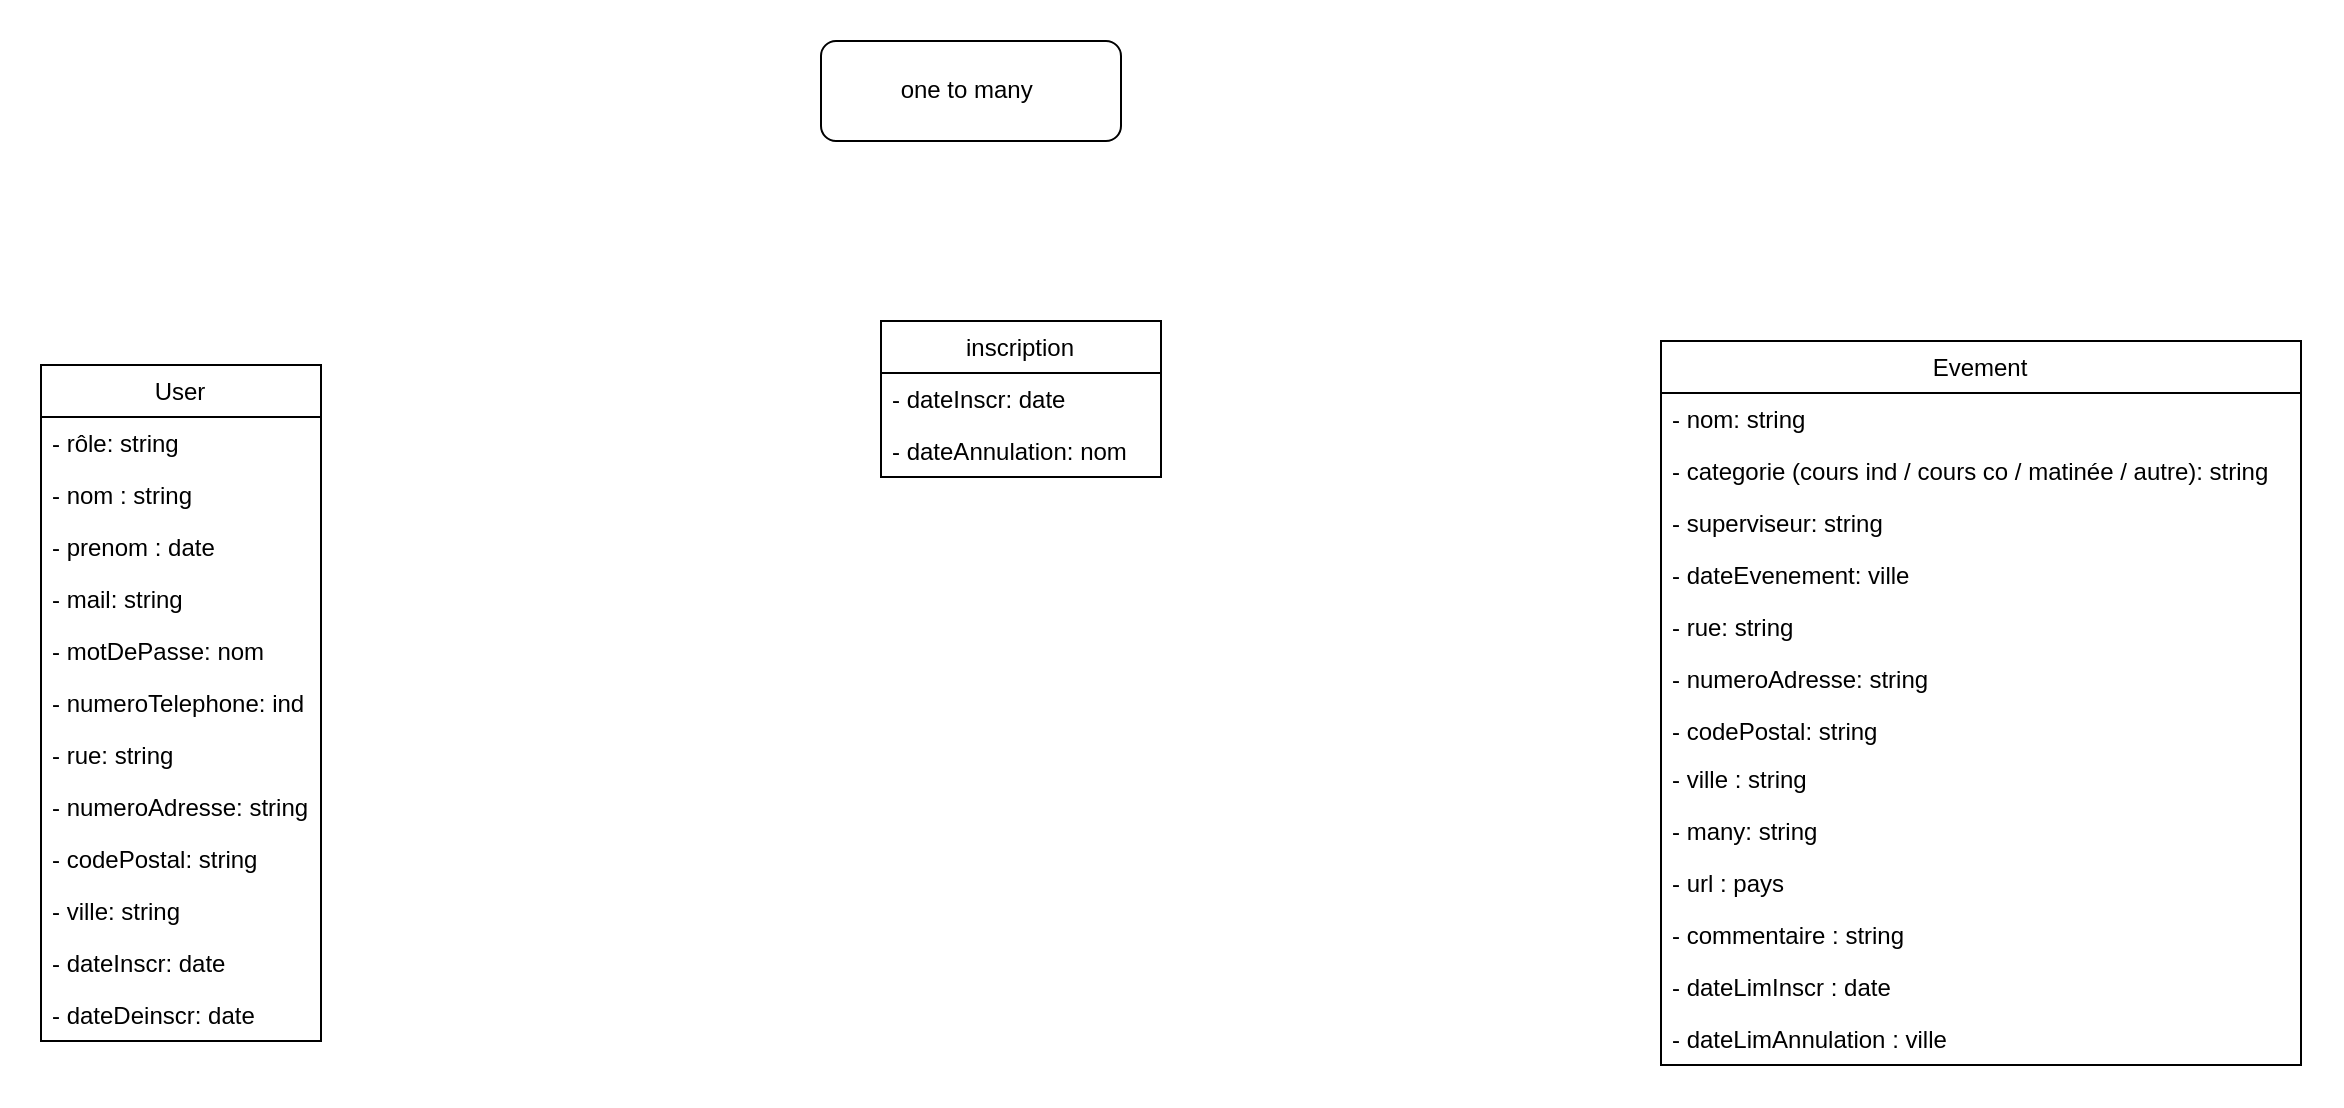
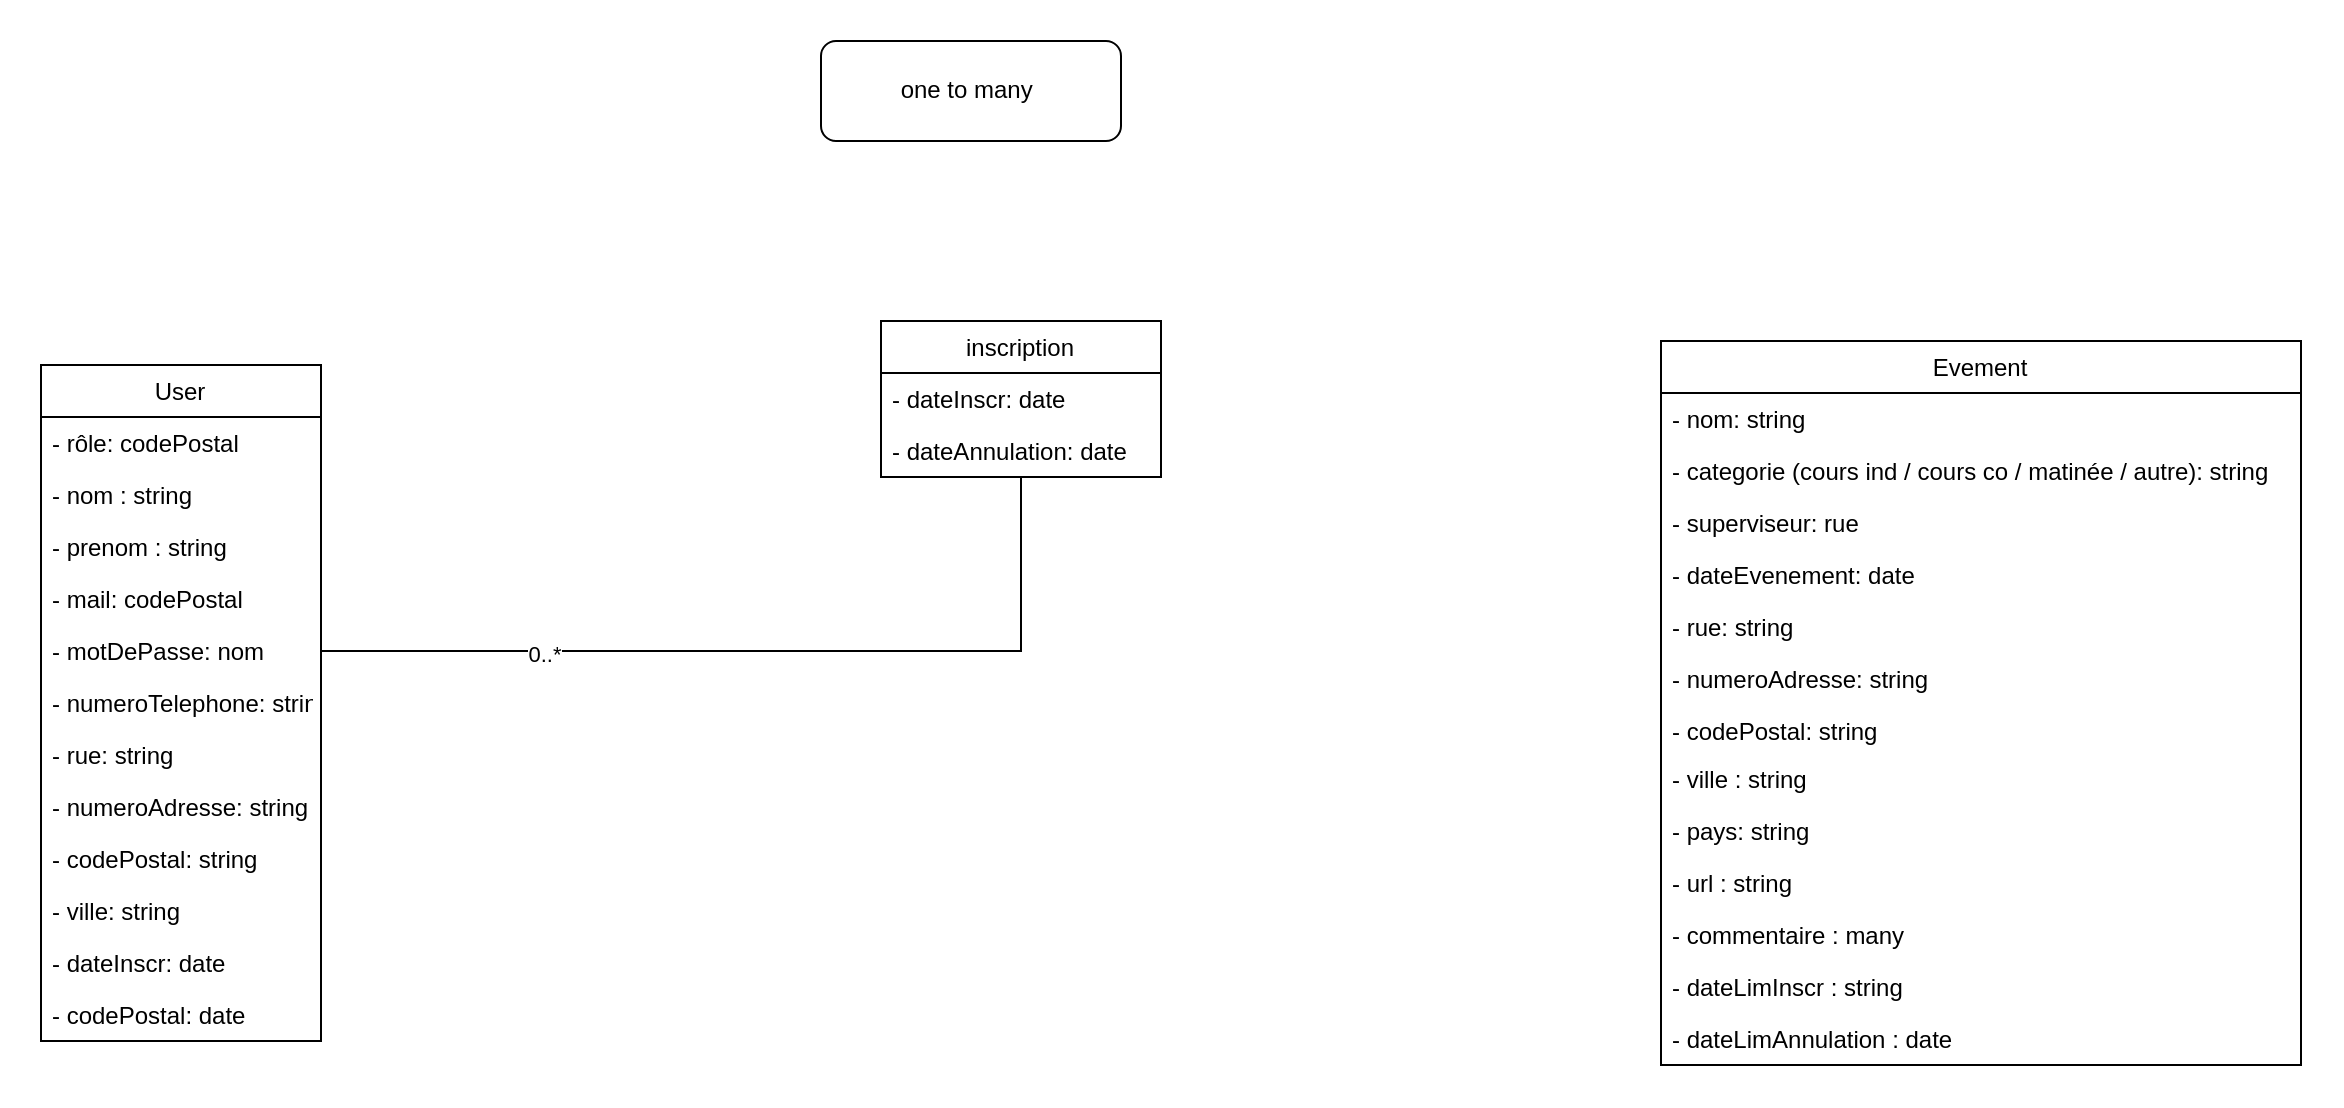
  <mxCell id="0" />
  <mxCell id="1" parent="0" />
  <mxCell id="2" value="User" style="swimlane;fontStyle=0;childLayout=stackLayout;horizontal=1;startSize=26;fillColor=none;horizontalStack=0;resizeParent=1;resizeParentMax=0;resizeLast=0;collapsible=1;marginBottom=0;" parent="1" vertex="1"><mxGeometry x="20" y="182" width="140" height="338" as="geometry" /></mxCell>
- <mxCell id="3" value="- rôle: string" style="text;strokeColor=none;fillColor=none;align=left;verticalAlign=top;spacingLeft=4;spacingRight=4;overflow=hidden;rotatable=0;points=[[0,0.5],[1,0.5]];portConstraint=eastwest;" parent="2" vertex="1"><mxGeometry y="26" width="140" height="26" as="geometry" /></mxCell>
+ <mxCell id="3" value="- rôle: codePostal" style="text;strokeColor=none;fillColor=none;align=left;verticalAlign=top;spacingLeft=4;spacingRight=4;overflow=hidden;rotatable=0;points=[[0,0.5],[1,0.5]];portConstraint=eastwest;" parent="2" vertex="1"><mxGeometry y="26" width="140" height="26" as="geometry" /></mxCell>
  <mxCell id="4" value="- nom : string" style="text;strokeColor=none;fillColor=none;align=left;verticalAlign=top;spacingLeft=4;spacingRight=4;overflow=hidden;rotatable=0;points=[[0,0.5],[1,0.5]];portConstraint=eastwest;" parent="2" vertex="1"><mxGeometry y="52" width="140" height="26" as="geometry" /></mxCell>
- <mxCell id="5" value="- prenom : date" style="text;strokeColor=none;fillColor=none;align=left;verticalAlign=top;spacingLeft=4;spacingRight=4;overflow=hidden;rotatable=0;points=[[0,0.5],[1,0.5]];portConstraint=eastwest;" parent="2" vertex="1"><mxGeometry y="78" width="140" height="26" as="geometry" /></mxCell>
- <mxCell id="6" value="- mail: string" style="text;strokeColor=none;fillColor=none;align=left;verticalAlign=top;spacingLeft=4;spacingRight=4;overflow=hidden;rotatable=0;points=[[0,0.5],[1,0.5]];portConstraint=eastwest;" parent="2" vertex="1"><mxGeometry y="104" width="140" height="26" as="geometry" /></mxCell>
+ <mxCell id="5" value="- prenom : string" style="text;strokeColor=none;fillColor=none;align=left;verticalAlign=top;spacingLeft=4;spacingRight=4;overflow=hidden;rotatable=0;points=[[0,0.5],[1,0.5]];portConstraint=eastwest;" parent="2" vertex="1"><mxGeometry y="78" width="140" height="26" as="geometry" /></mxCell>
+ <mxCell id="6" value="- mail: codePostal" style="text;strokeColor=none;fillColor=none;align=left;verticalAlign=top;spacingLeft=4;spacingRight=4;overflow=hidden;rotatable=0;points=[[0,0.5],[1,0.5]];portConstraint=eastwest;" parent="2" vertex="1"><mxGeometry y="104" width="140" height="26" as="geometry" /></mxCell>
  <mxCell id="7" value="- motDePasse: nom" style="text;strokeColor=none;fillColor=none;align=left;verticalAlign=top;spacingLeft=4;spacingRight=4;overflow=hidden;rotatable=0;points=[[0,0.5],[1,0.5]];portConstraint=eastwest;" parent="2" vertex="1"><mxGeometry y="130" width="140" height="26" as="geometry" /></mxCell>
- <mxCell id="8" value="- numeroTelephone: ind" style="text;strokeColor=none;fillColor=none;align=left;verticalAlign=top;spacingLeft=4;spacingRight=4;overflow=hidden;rotatable=0;points=[[0,0.5],[1,0.5]];portConstraint=eastwest;" parent="2" vertex="1"><mxGeometry y="156" width="140" height="26" as="geometry" /></mxCell>
+ <mxCell id="8" value="- numeroTelephone: string" style="text;strokeColor=none;fillColor=none;align=left;verticalAlign=top;spacingLeft=4;spacingRight=4;overflow=hidden;rotatable=0;points=[[0,0.5],[1,0.5]];portConstraint=eastwest;" parent="2" vertex="1"><mxGeometry y="156" width="140" height="26" as="geometry" /></mxCell>
  <mxCell id="9" value="- rue: string" style="text;strokeColor=none;fillColor=none;align=left;verticalAlign=top;spacingLeft=4;spacingRight=4;overflow=hidden;rotatable=0;points=[[0,0.5],[1,0.5]];portConstraint=eastwest;" parent="2" vertex="1"><mxGeometry y="182" width="140" height="26" as="geometry" /></mxCell>
  <mxCell id="10" value="- numeroAdresse: string" style="text;strokeColor=none;fillColor=none;align=left;verticalAlign=top;spacingLeft=4;spacingRight=4;overflow=hidden;rotatable=0;points=[[0,0.5],[1,0.5]];portConstraint=eastwest;" parent="2" vertex="1"><mxGeometry y="208" width="140" height="26" as="geometry" /></mxCell>
  <mxCell id="11" value="- codePostal: string" style="text;strokeColor=none;fillColor=none;align=left;verticalAlign=top;spacingLeft=4;spacingRight=4;overflow=hidden;rotatable=0;points=[[0,0.5],[1,0.5]];portConstraint=eastwest;" parent="2" vertex="1"><mxGeometry y="234" width="140" height="26" as="geometry" /></mxCell>
  <mxCell id="12" value="- ville: string" style="text;strokeColor=none;fillColor=none;align=left;verticalAlign=top;spacingLeft=4;spacingRight=4;overflow=hidden;rotatable=0;points=[[0,0.5],[1,0.5]];portConstraint=eastwest;" parent="2" vertex="1"><mxGeometry y="260" width="140" height="26" as="geometry" /></mxCell>
  <mxCell id="13" value="- dateInscr: date " style="text;strokeColor=none;fillColor=none;align=left;verticalAlign=top;spacingLeft=4;spacingRight=4;overflow=hidden;rotatable=0;points=[[0,0.5],[1,0.5]];portConstraint=eastwest;" vertex="1" parent="2"><mxGeometry y="286" width="140" height="26" as="geometry" /></mxCell>
- <mxCell id="14" value="- dateDeinscr: date " style="text;strokeColor=none;fillColor=none;align=left;verticalAlign=top;spacingLeft=4;spacingRight=4;overflow=hidden;rotatable=0;points=[[0,0.5],[1,0.5]];portConstraint=eastwest;" vertex="1" parent="2"><mxGeometry y="312" width="140" height="26" as="geometry" /></mxCell>
+ <mxCell id="14" value="- codePostal: date " style="text;strokeColor=none;fillColor=none;align=left;verticalAlign=top;spacingLeft=4;spacingRight=4;overflow=hidden;rotatable=0;points=[[0,0.5],[1,0.5]];portConstraint=eastwest;" vertex="1" parent="2"><mxGeometry y="312" width="140" height="26" as="geometry" /></mxCell>
  <mxCell id="15" value="Evement" style="swimlane;fontStyle=0;childLayout=stackLayout;horizontal=1;startSize=26;fillColor=none;horizontalStack=0;resizeParent=1;resizeParentMax=0;resizeLast=0;collapsible=1;marginBottom=0;" parent="1" vertex="1"><mxGeometry x="830" y="170" width="320" height="362" as="geometry" /></mxCell>
  <mxCell id="16" value="- nom: string" style="text;strokeColor=none;fillColor=none;align=left;verticalAlign=top;spacingLeft=4;spacingRight=4;overflow=hidden;rotatable=0;points=[[0,0.5],[1,0.5]];portConstraint=eastwest;" parent="15" vertex="1"><mxGeometry y="26" width="320" height="26" as="geometry" /></mxCell>
  <mxCell id="17" value="- categorie (cours ind / cours co / matinée / autre): string" style="text;strokeColor=none;fillColor=none;align=left;verticalAlign=top;spacingLeft=4;spacingRight=4;overflow=hidden;rotatable=0;points=[[0,0.5],[1,0.5]];portConstraint=eastwest;" parent="15" vertex="1"><mxGeometry y="52" width="320" height="26" as="geometry" /></mxCell>
- <mxCell id="18" value="- superviseur: string" style="text;strokeColor=none;fillColor=none;align=left;verticalAlign=top;spacingLeft=4;spacingRight=4;overflow=hidden;rotatable=0;points=[[0,0.5],[1,0.5]];portConstraint=eastwest;" parent="15" vertex="1"><mxGeometry y="78" width="320" height="26" as="geometry" /></mxCell>
- <mxCell id="19" value="- dateEvenement: ville" style="text;strokeColor=none;fillColor=none;align=left;verticalAlign=top;spacingLeft=4;spacingRight=4;overflow=hidden;rotatable=0;points=[[0,0.5],[1,0.5]];portConstraint=eastwest;" parent="15" vertex="1"><mxGeometry y="104" width="320" height="26" as="geometry" /></mxCell>
+ <mxCell id="18" value="- superviseur: rue" style="text;strokeColor=none;fillColor=none;align=left;verticalAlign=top;spacingLeft=4;spacingRight=4;overflow=hidden;rotatable=0;points=[[0,0.5],[1,0.5]];portConstraint=eastwest;" parent="15" vertex="1"><mxGeometry y="78" width="320" height="26" as="geometry" /></mxCell>
+ <mxCell id="19" value="- dateEvenement: date" style="text;strokeColor=none;fillColor=none;align=left;verticalAlign=top;spacingLeft=4;spacingRight=4;overflow=hidden;rotatable=0;points=[[0,0.5],[1,0.5]];portConstraint=eastwest;" parent="15" vertex="1"><mxGeometry y="104" width="320" height="26" as="geometry" /></mxCell>
  <mxCell id="20" value="- rue: string" style="text;strokeColor=none;fillColor=none;align=left;verticalAlign=top;spacingLeft=4;spacingRight=4;overflow=hidden;rotatable=0;points=[[0,0.5],[1,0.5]];portConstraint=eastwest;" parent="15" vertex="1"><mxGeometry y="130" width="320" height="26" as="geometry" /></mxCell>
  <mxCell id="21" value="- numeroAdresse: string" style="text;strokeColor=none;fillColor=none;align=left;verticalAlign=top;spacingLeft=4;spacingRight=4;overflow=hidden;rotatable=0;points=[[0,0.5],[1,0.5]];portConstraint=eastwest;" parent="15" vertex="1"><mxGeometry y="156" width="320" height="26" as="geometry" /></mxCell>
  <mxCell id="22" value="- codePostal: string" style="text;strokeColor=none;fillColor=none;align=left;verticalAlign=top;spacingLeft=4;spacingRight=4;overflow=hidden;rotatable=0;points=[[0,0.5],[1,0.5]];portConstraint=eastwest;" parent="15" vertex="1"><mxGeometry y="182" width="320" height="24" as="geometry" /></mxCell>
  <mxCell id="23" value="- ville : string" style="text;strokeColor=none;fillColor=none;align=left;verticalAlign=top;spacingLeft=4;spacingRight=4;overflow=hidden;rotatable=0;points=[[0,0.5],[1,0.5]];portConstraint=eastwest;" parent="15" vertex="1"><mxGeometry y="206" width="320" height="26" as="geometry" /></mxCell>
- <mxCell id="24" value="- many: string" style="text;strokeColor=none;fillColor=none;align=left;verticalAlign=top;spacingLeft=4;spacingRight=4;overflow=hidden;rotatable=0;points=[[0,0.5],[1,0.5]];portConstraint=eastwest;" parent="15" vertex="1"><mxGeometry y="232" width="320" height="26" as="geometry" /></mxCell>
- <mxCell id="25" value="- url : pays " style="text;strokeColor=none;fillColor=none;align=left;verticalAlign=top;spacingLeft=4;spacingRight=4;overflow=hidden;rotatable=0;points=[[0,0.5],[1,0.5]];portConstraint=eastwest;" parent="15" vertex="1"><mxGeometry y="258" width="320" height="26" as="geometry" /></mxCell>
- <mxCell id="26" value="- commentaire : string " style="text;strokeColor=none;fillColor=none;align=left;verticalAlign=top;spacingLeft=4;spacingRight=4;overflow=hidden;rotatable=0;points=[[0,0.5],[1,0.5]];portConstraint=eastwest;" parent="15" vertex="1"><mxGeometry y="284" width="320" height="26" as="geometry" /></mxCell>
- <mxCell id="27" value="- dateLimInscr : date" style="text;strokeColor=none;fillColor=none;align=left;verticalAlign=top;spacingLeft=4;spacingRight=4;overflow=hidden;rotatable=0;points=[[0,0.5],[1,0.5]];portConstraint=eastwest;" parent="15" vertex="1"><mxGeometry y="310" width="320" height="26" as="geometry" /></mxCell>
- <mxCell id="28" value="- dateLimAnnulation : ville" style="text;strokeColor=none;fillColor=none;align=left;verticalAlign=top;spacingLeft=4;spacingRight=4;overflow=hidden;rotatable=0;points=[[0,0.5],[1,0.5]];portConstraint=eastwest;" parent="15" vertex="1"><mxGeometry y="336" width="320" height="26" as="geometry" /></mxCell>
+ <mxCell id="24" value="- pays: string" style="text;strokeColor=none;fillColor=none;align=left;verticalAlign=top;spacingLeft=4;spacingRight=4;overflow=hidden;rotatable=0;points=[[0,0.5],[1,0.5]];portConstraint=eastwest;" parent="15" vertex="1"><mxGeometry y="232" width="320" height="26" as="geometry" /></mxCell>
+ <mxCell id="25" value="- url : string " style="text;strokeColor=none;fillColor=none;align=left;verticalAlign=top;spacingLeft=4;spacingRight=4;overflow=hidden;rotatable=0;points=[[0,0.5],[1,0.5]];portConstraint=eastwest;" parent="15" vertex="1"><mxGeometry y="258" width="320" height="26" as="geometry" /></mxCell>
+ <mxCell id="26" value="- commentaire : many " style="text;strokeColor=none;fillColor=none;align=left;verticalAlign=top;spacingLeft=4;spacingRight=4;overflow=hidden;rotatable=0;points=[[0,0.5],[1,0.5]];portConstraint=eastwest;" parent="15" vertex="1"><mxGeometry y="284" width="320" height="26" as="geometry" /></mxCell>
+ <mxCell id="27" value="- dateLimInscr : string" style="text;strokeColor=none;fillColor=none;align=left;verticalAlign=top;spacingLeft=4;spacingRight=4;overflow=hidden;rotatable=0;points=[[0,0.5],[1,0.5]];portConstraint=eastwest;" parent="15" vertex="1"><mxGeometry y="310" width="320" height="26" as="geometry" /></mxCell>
+ <mxCell id="28" value="- dateLimAnnulation : date" style="text;strokeColor=none;fillColor=none;align=left;verticalAlign=top;spacingLeft=4;spacingRight=4;overflow=hidden;rotatable=0;points=[[0,0.5],[1,0.5]];portConstraint=eastwest;" parent="15" vertex="1"><mxGeometry y="336" width="320" height="26" as="geometry" /></mxCell>
  <mxCell id="29" value="inscription" style="swimlane;fontStyle=0;childLayout=stackLayout;horizontal=1;startSize=26;fillColor=none;horizontalStack=0;resizeParent=1;resizeParentMax=0;resizeLast=0;collapsible=1;marginBottom=0;" parent="1" vertex="1"><mxGeometry x="440" y="160" width="140" height="78" as="geometry" /></mxCell>
  <mxCell id="30" value="- dateInscr: date" style="text;strokeColor=none;fillColor=none;align=left;verticalAlign=top;spacingLeft=4;spacingRight=4;overflow=hidden;rotatable=0;points=[[0,0.5],[1,0.5]];portConstraint=eastwest;" parent="29" vertex="1"><mxGeometry y="26" width="140" height="26" as="geometry" /></mxCell>
- <mxCell id="31" value="- dateAnnulation: nom" style="text;strokeColor=none;fillColor=none;align=left;verticalAlign=top;spacingLeft=4;spacingRight=4;overflow=hidden;rotatable=0;points=[[0,0.5],[1,0.5]];portConstraint=eastwest;" vertex="1" parent="29"><mxGeometry y="52" width="140" height="26" as="geometry" /></mxCell>
+ <mxCell id="31" value="- dateAnnulation: date" style="text;strokeColor=none;fillColor=none;align=left;verticalAlign=top;spacingLeft=4;spacingRight=4;overflow=hidden;rotatable=0;points=[[0,0.5],[1,0.5]];portConstraint=eastwest;" vertex="1" parent="29"><mxGeometry y="52" width="140" height="26" as="geometry" /></mxCell>
+ <mxCell id="32" style="edgeStyle=orthogonalEdgeStyle;rounded=0;orthogonalLoop=1;jettySize=auto;html=1;endArrow=none;endFill=0;" parent="1" source="7" target="29" edge="1"><mxGeometry relative="1" as="geometry" /></mxCell>
+ <mxCell id="33" value="0..*" style="edgeLabel;html=1;align=center;verticalAlign=middle;resizable=0;points=[];" parent="32" vertex="1" connectable="0"><mxGeometry x="-0.494" y="-1" relative="1" as="geometry"><mxPoint as="offset" /></mxGeometry></mxCell>
  <mxCell id="34" value="one to many&amp;nbsp;" style="rounded=1;whiteSpace=wrap;html=1;" parent="1" vertex="1"><mxGeometry x="410" y="20" width="150" height="50" as="geometry" /></mxCell>
